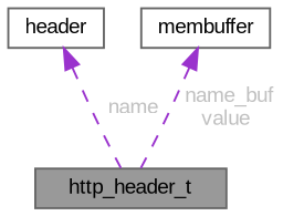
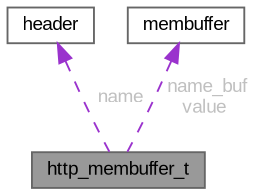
  digraph {
    fontname="Liberation Sans"
    node [color=gray40 fillcolor=white fontname="Liberation Sans" fontsize=10 shape=box style=filled]
    edge [color=darkorchid3 dir=back fontcolor=grey fontname="Liberation Sans" fontsize=10 labelfontname=Helvetica labelfontsize=10 style=dashed]
-   n1 [fillcolor=grey60 fontcolor=black height=0.2 label=http_header_t width=0.4]
+   n1 [fillcolor=grey60 fontcolor=black height=0.2 label=http_membuffer_t width=0.4]
    n2 [height=0.2 label=header width=0.4]
    n3 [height=0.2 label=membuffer width=0.4]
    n2 -> n1 [label=" name"]
    n3 -> n1 [label=" name_buf\nvalue"]
  }
